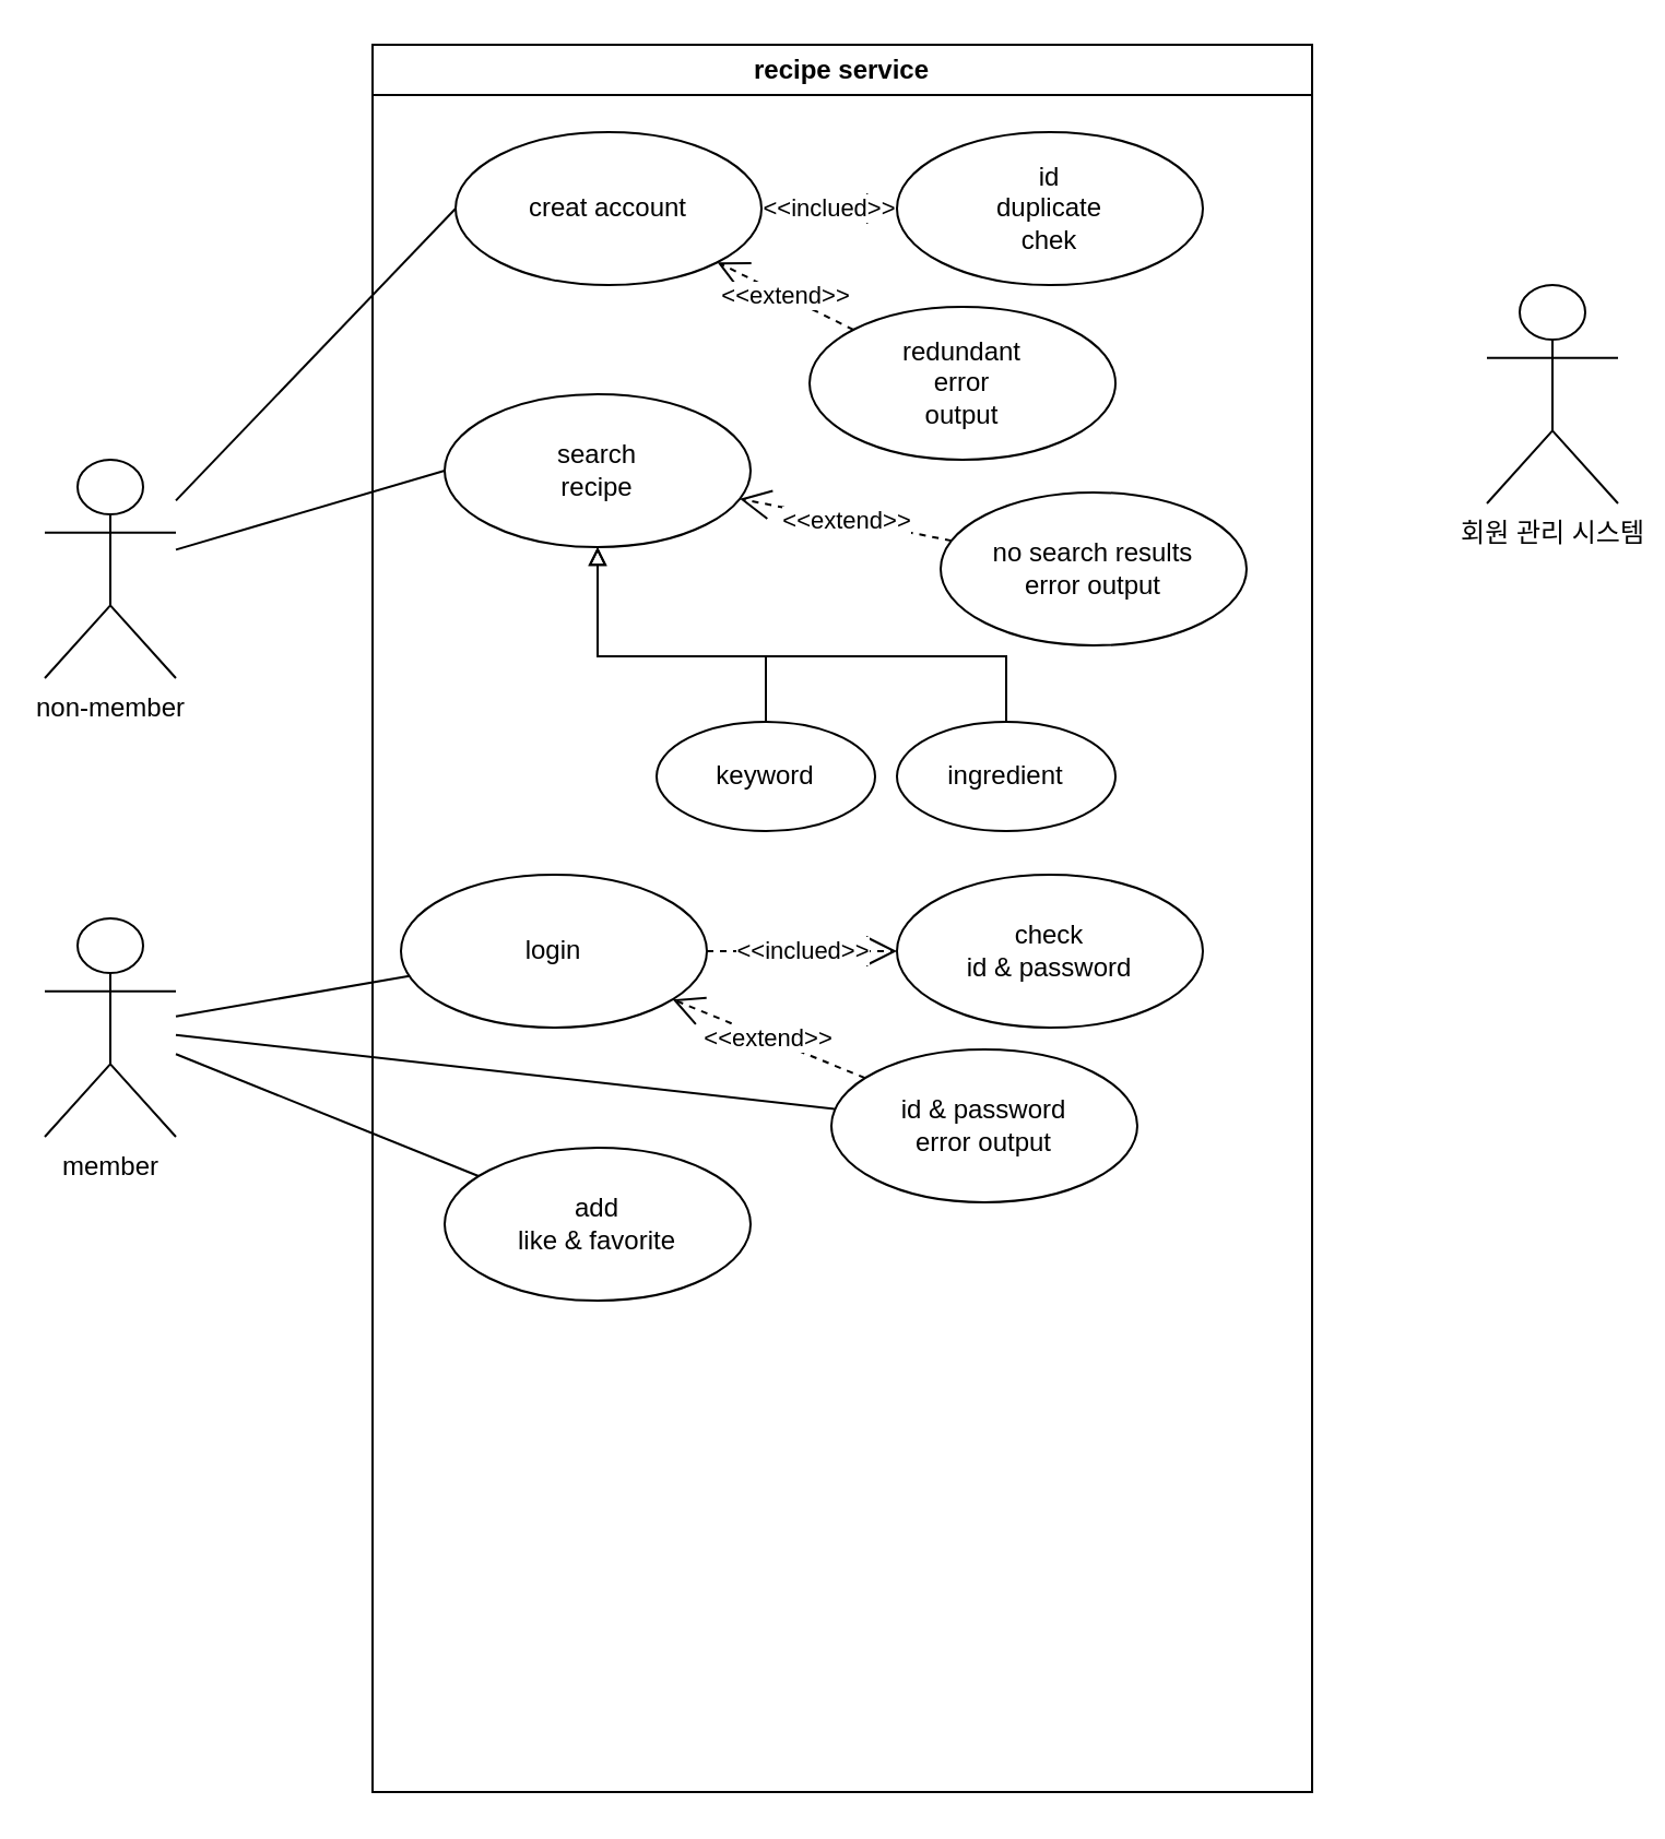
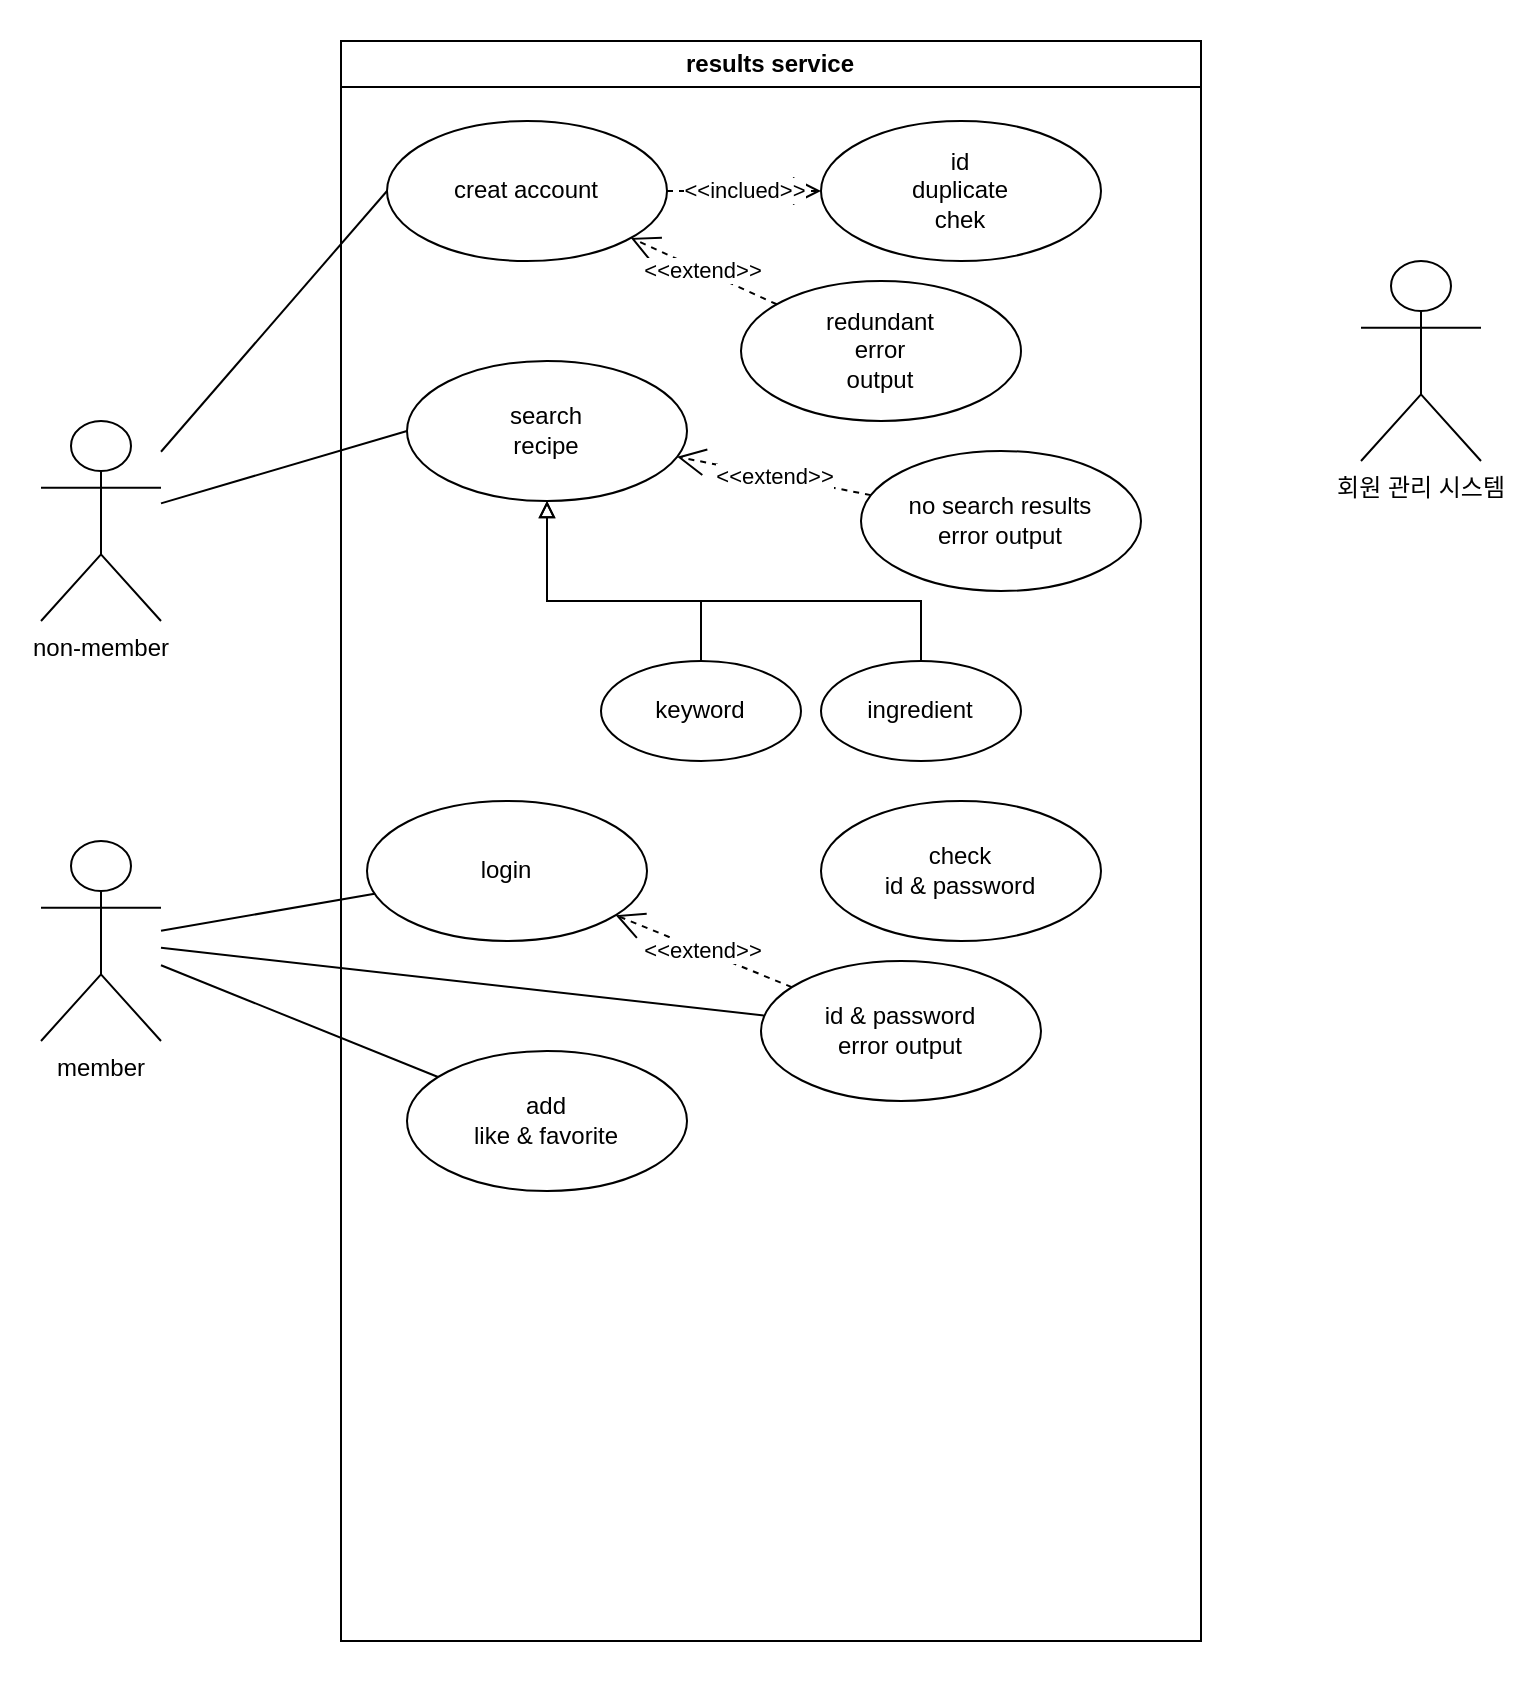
  <mxCell id="0" />
  <mxCell id="1" parent="0" />
  <mxCell id="2" value="non-member" style="shape=umlActor;verticalLabelPosition=bottom;verticalAlign=top;html=1;" parent="1" vertex="1"><mxGeometry x="20" y="210" width="60" height="100" as="geometry" /></mxCell>
  <mxCell id="3" value="" style="endArrow=none;html=1;rounded=0;entryX=0;entryY=0.5;entryDx=0;entryDy=0;" edge="1" parent="1" source="2" target="7"><mxGeometry width="50" height="50" relative="1" as="geometry"><mxPoint x="1220" y="300" as="sourcePoint" /><mxPoint x="1270" y="250" as="targetPoint" /></mxGeometry></mxCell>
- <mxCell id="4" value="recipe service" style="swimlane;whiteSpace=wrap;html=1;startSize=23;" vertex="1" parent="1"><mxGeometry x="170" y="20" width="430" height="800" as="geometry" /></mxCell>
+ <mxCell id="4" value="results service" style="swimlane;whiteSpace=wrap;html=1;startSize=23;" vertex="1" parent="1"><mxGeometry x="170" y="20" width="430" height="800" as="geometry" /></mxCell>
  <mxCell id="5" value="redundant&lt;br&gt;error&lt;br&gt;output" style="ellipse;whiteSpace=wrap;html=1;" vertex="1" parent="4"><mxGeometry x="200" y="120" width="140" height="70" as="geometry" /></mxCell>
  <mxCell id="6" value="id&lt;br&gt;duplicate&lt;br&gt;chek" style="ellipse;whiteSpace=wrap;html=1;" vertex="1" parent="4"><mxGeometry x="240" y="40" width="140" height="70" as="geometry" /></mxCell>
- <mxCell id="7" value="creat account" style="ellipse;whiteSpace=wrap;html=1;" vertex="1" parent="4"><mxGeometry x="38" y="40" width="140" height="70" as="geometry" /></mxCell>
+ <mxCell id="7" value="creat account" style="ellipse;whiteSpace=wrap;html=1;" vertex="1" parent="4"><mxGeometry x="23" y="40" width="140" height="70" as="geometry" /></mxCell>
  <mxCell id="8" value="&amp;lt;&amp;lt;inclued&amp;gt;&amp;gt;" style="endArrow=open;endSize=12;dashed=1;html=1;rounded=0;exitX=1;exitY=0.5;exitDx=0;exitDy=0;entryX=0;entryY=0.5;entryDx=0;entryDy=0;" edge="1" parent="4" source="7" target="6"><mxGeometry width="160" relative="1" as="geometry"><mxPoint x="260" y="270" as="sourcePoint" /><mxPoint x="420" y="270" as="targetPoint" /></mxGeometry></mxCell>
  <mxCell id="9" value="&amp;lt;&amp;lt;extend&amp;gt;&amp;gt;" style="endArrow=open;endSize=12;dashed=1;html=1;rounded=0;" edge="1" parent="4" source="5" target="7"><mxGeometry width="160" relative="1" as="geometry"><mxPoint x="380" y="90" as="sourcePoint" /><mxPoint x="490" y="170" as="targetPoint" /></mxGeometry></mxCell>
  <mxCell id="10" value="login" style="ellipse;whiteSpace=wrap;html=1;" vertex="1" parent="4"><mxGeometry x="13" y="380" width="140" height="70" as="geometry" /></mxCell>
  <mxCell id="11" value="check&lt;br&gt;id &amp;amp; password" style="ellipse;whiteSpace=wrap;html=1;" vertex="1" parent="4"><mxGeometry x="240" y="380" width="140" height="70" as="geometry" /></mxCell>
- <mxCell id="12" value="&amp;lt;&amp;lt;inclued&amp;gt;&amp;gt;" style="endArrow=open;endSize=12;dashed=1;html=1;rounded=0;exitX=1;exitY=0.5;exitDx=0;exitDy=0;entryX=0;entryY=0.5;entryDx=0;entryDy=0;" edge="1" parent="4" source="10" target="11"><mxGeometry width="160" relative="1" as="geometry"><mxPoint x="163" y="265" as="sourcePoint" /><mxPoint x="240" y="265" as="targetPoint" /></mxGeometry></mxCell>
  <mxCell id="13" value="search&lt;div&gt;recipe&lt;/div&gt;" style="ellipse;whiteSpace=wrap;html=1;" vertex="1" parent="4"><mxGeometry x="33" y="160" width="140" height="70" as="geometry" /></mxCell>
  <mxCell id="14" value="id &amp;amp; password&lt;br&gt;error output" style="ellipse;whiteSpace=wrap;html=1;" vertex="1" parent="4"><mxGeometry x="210" y="460" width="140" height="70" as="geometry" /></mxCell>
  <mxCell id="15" value="&amp;lt;&amp;lt;extend&amp;gt;&amp;gt;" style="endArrow=open;endSize=12;dashed=1;html=1;rounded=0;" edge="1" parent="4" source="14" target="10"><mxGeometry width="160" relative="1" as="geometry"><mxPoint x="218" y="322" as="sourcePoint" /><mxPoint x="145" y="289" as="targetPoint" /></mxGeometry></mxCell>
  <mxCell id="16" value="no search results&lt;br&gt;error output" style="ellipse;whiteSpace=wrap;html=1;" vertex="1" parent="4"><mxGeometry x="260" y="205" width="140" height="70" as="geometry" /></mxCell>
  <mxCell id="17" value="&amp;lt;&amp;lt;extend&amp;gt;&amp;gt;" style="endArrow=open;endSize=12;dashed=1;html=1;rounded=0;" edge="1" parent="4" source="16" target="13"><mxGeometry width="160" relative="1" as="geometry"><mxPoint x="246" y="143" as="sourcePoint" /><mxPoint x="157" y="107" as="targetPoint" /></mxGeometry></mxCell>
  <mxCell id="18" value="" style="edgeStyle=orthogonalEdgeStyle;rounded=0;orthogonalLoop=1;jettySize=auto;html=1;endArrow=block;endFill=0;" edge="1" parent="4" source="19" target="13"><mxGeometry relative="1" as="geometry"><Array as="points"><mxPoint x="290" y="280" /><mxPoint x="103" y="280" /></Array></mxGeometry></mxCell>
  <mxCell id="19" value="ingredient" style="ellipse;whiteSpace=wrap;html=1;" vertex="1" parent="4"><mxGeometry x="240" y="310" width="100" height="50" as="geometry" /></mxCell>
  <mxCell id="20" value="" style="edgeStyle=orthogonalEdgeStyle;rounded=0;orthogonalLoop=1;jettySize=auto;html=1;endArrow=block;endFill=0;" edge="1" parent="4" source="21" target="13"><mxGeometry relative="1" as="geometry"><Array as="points"><mxPoint x="180" y="280" /><mxPoint x="103" y="280" /></Array></mxGeometry></mxCell>
  <mxCell id="21" value="keyword" style="ellipse;whiteSpace=wrap;html=1;" vertex="1" parent="4"><mxGeometry x="130" y="310" width="100" height="50" as="geometry" /></mxCell>
  <mxCell id="22" value="add&lt;br&gt;like &amp;amp; favorite" style="ellipse;whiteSpace=wrap;html=1;" vertex="1" parent="4"><mxGeometry x="33" y="505" width="140" height="70" as="geometry" /></mxCell>
  <mxCell id="23" value="회원 관리 시스템" style="shape=umlActor;verticalLabelPosition=bottom;verticalAlign=top;html=1;" vertex="1" parent="1"><mxGeometry x="680" y="130" width="60" height="100" as="geometry" /></mxCell>
  <mxCell id="24" value="" style="endArrow=none;html=1;rounded=0;entryX=0;entryY=0.5;entryDx=0;entryDy=0;" edge="1" parent="1" source="2" target="13"><mxGeometry width="50" height="50" relative="1" as="geometry"><mxPoint x="80" y="399" as="sourcePoint" /><mxPoint x="232" y="293" as="targetPoint" /></mxGeometry></mxCell>
  <mxCell id="25" value="member" style="shape=umlActor;verticalLabelPosition=bottom;verticalAlign=top;html=1;" vertex="1" parent="1"><mxGeometry x="20" y="420" width="60" height="100" as="geometry" /></mxCell>
  <mxCell id="26" value="" style="endArrow=none;html=1;rounded=0;" edge="1" parent="1" source="25" target="14"><mxGeometry width="50" height="50" relative="1" as="geometry"><mxPoint x="90" y="301" as="sourcePoint" /><mxPoint x="213" y="385" as="targetPoint" /></mxGeometry></mxCell>
  <mxCell id="27" value="" style="endArrow=none;html=1;rounded=0;" edge="1" parent="1" source="25" target="10"><mxGeometry width="50" height="50" relative="1" as="geometry"><mxPoint x="90" y="446" as="sourcePoint" /><mxPoint x="255" y="257" as="targetPoint" /></mxGeometry></mxCell>
  <mxCell id="28" value="" style="endArrow=none;html=1;rounded=0;" edge="1" parent="1" source="25" target="22"><mxGeometry width="50" height="50" relative="1" as="geometry"><mxPoint x="90" y="475" as="sourcePoint" /><mxPoint x="197" y="456" as="targetPoint" /></mxGeometry></mxCell>
